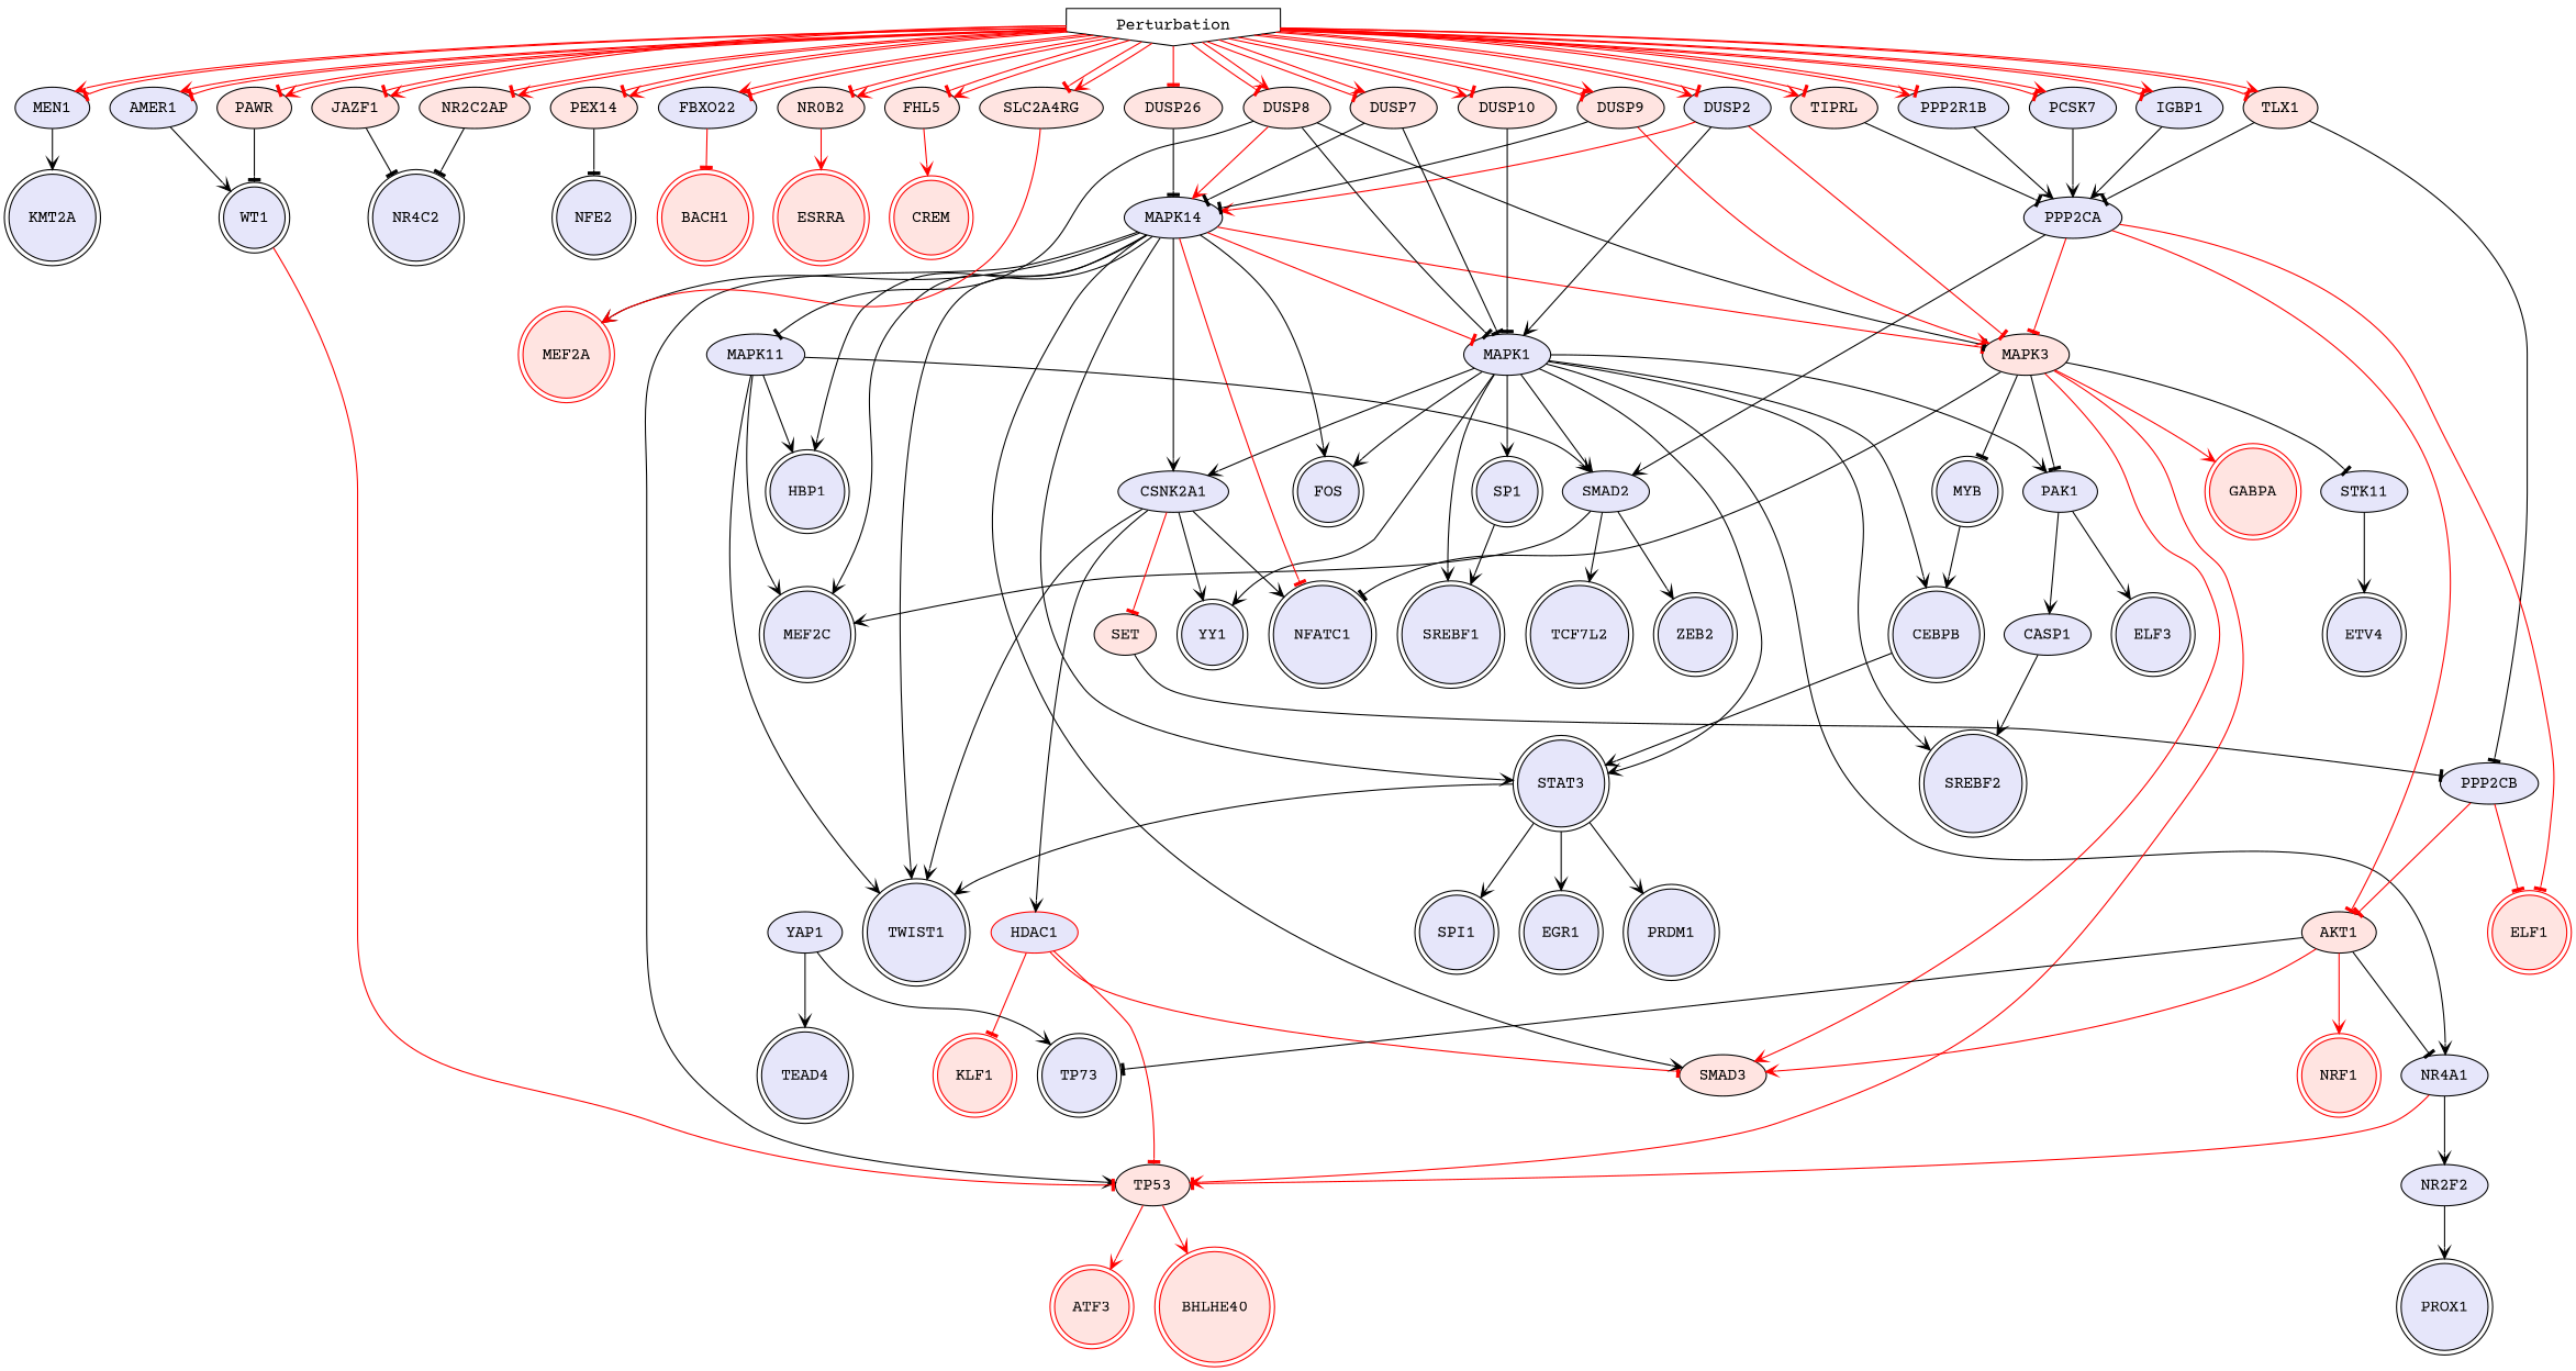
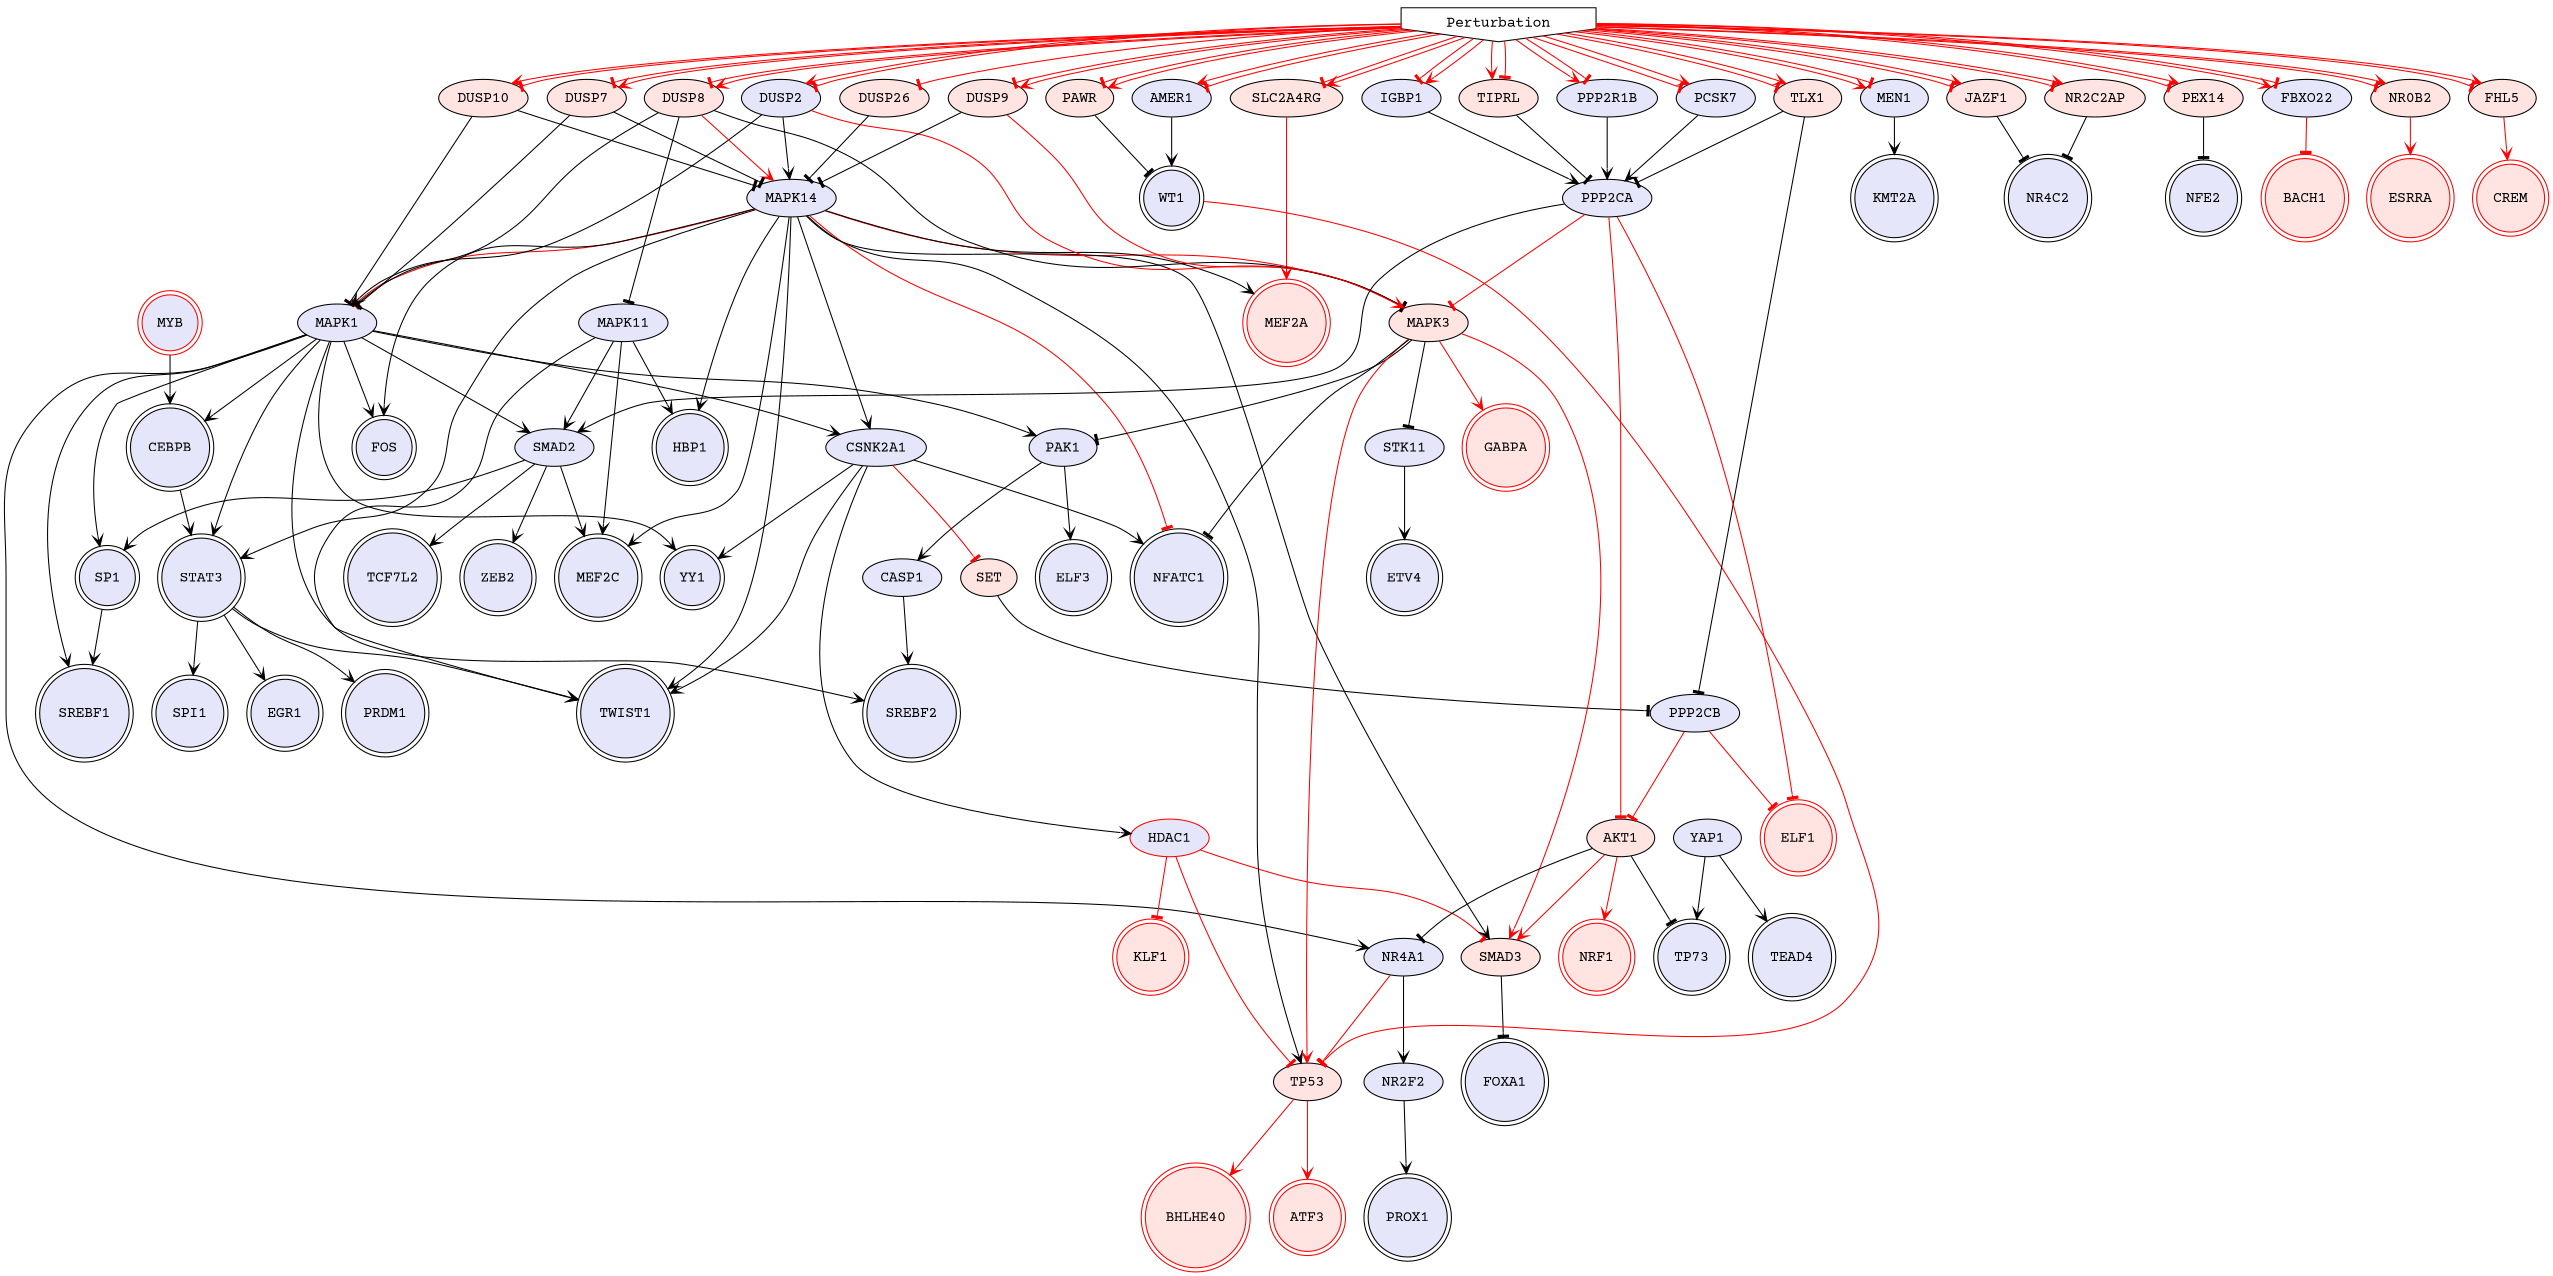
  digraph {
    fontname="Courier Prime"
    node [fillcolor=lavender fontname="Courier Prime" style=filled]
    edge [arrowhead=vee color=black fontname="Courier Prime" penwidth=1]
    STAT3 [color=black shape=doublecircle]
    EGR1 [color=black shape=doublecircle]
    PRDM1 [color=black shape=doublecircle]
    SPI1 [color=black shape=doublecircle]
    TWIST1 [color=black shape=doublecircle]
    MAPK1
    CEBPB [color=black shape=doublecircle]
    SMAD2
    FOS [color=black shape=doublecircle]
    SP1 [color=black shape=doublecircle]
    SREBF1 [color=black shape=doublecircle]
    NR4A1
    CSNK2A1
    SREBF2 [color=black shape=doublecircle]
    PAK1
    YY1 [color=black shape=doublecircle]
    TCF7L2 [color=black shape=doublecircle]
    MEF2C [color=black shape=doublecircle]
    ZEB2 [color=black shape=doublecircle]
    TP53 [fillcolor=mistyrose]
    NR2F2
    NFATC1 [color=black shape=doublecircle]
    SET [fillcolor=mistyrose]
    HDAC1 [color=red]
    ELF3 [color=black shape=doublecircle]
    CASP1
    KMT2A [color=black shape=doublecircle]
    MEN1
    TP73 [color=black shape=doublecircle]
    YAP1
    TEAD4 [color=black shape=doublecircle]
    MAPK14
    MAPK3 [fillcolor=mistyrose]
    SMAD3 [fillcolor=mistyrose]
    HBP1 [color=black shape=doublecircle]
    MEF2A [color=red fillcolor=mistyrose shape=doublecircle]
-   MYB [color=black shape=doublecircle]
+   MYB [color=red shape=doublecircle]
    STK11
    GABPA [color=red fillcolor=mistyrose shape=doublecircle]
+   FOXA1 [color=black shape=doublecircle]
    ATF3 [color=red fillcolor=mistyrose shape=doublecircle]
    BHLHE40 [color=red fillcolor=mistyrose shape=doublecircle]
    PROX1 [color=black shape=doublecircle]
    DUSP2
    PPP2CB
    KLF1 [color=red fillcolor=mistyrose shape=doublecircle]
    ETV4 [color=black shape=doublecircle]
    AKT1 [fillcolor=mistyrose]
    ELF1 [color=red fillcolor=mistyrose shape=doublecircle]
    NRF1 [color=red fillcolor=mistyrose shape=doublecircle]
    JAZF1 [fillcolor=mistyrose]
    n52 [color=black label=NR4C2 shape=doublecircle]
    WT1 [color=black shape=doublecircle]
    AMER1
    PEX14 [fillcolor=mistyrose]
    NFE2 [color=black shape=doublecircle]
    Perturbation [color=black fillcolor=white shape=invhouse]
    FBXO22
    SLC2A4RG [fillcolor=mistyrose]
    NR0B2 [fillcolor=mistyrose]
    FHL5 [fillcolor=mistyrose]
    TLX1 [fillcolor=mistyrose]
    PAWR [fillcolor=mistyrose]
    DUSP8 [fillcolor=mistyrose]
    NR2C2AP [fillcolor=mistyrose]
    DUSP9 [fillcolor=mistyrose]
    DUSP10 [fillcolor=mistyrose]
    PCSK7
    IGBP1
    TIPRL [fillcolor=mistyrose]
    DUSP26 [fillcolor=mistyrose]
    PPP2R1B
    DUSP7 [fillcolor=mistyrose]
    BACH1 [color=red fillcolor=mistyrose shape=doublecircle]
    ESRRA [color=red fillcolor=mistyrose shape=doublecircle]
    CREM [color=red fillcolor=mistyrose shape=doublecircle]
    PPP2CA
    MAPK11
    STAT3 -> EGR1
    STAT3 -> PRDM1
    STAT3 -> SPI1
    STAT3 -> TWIST1
    MAPK1 -> STAT3
    MAPK1 -> CEBPB
    MAPK1 -> SMAD2
    MAPK1 -> FOS
    MAPK1 -> SP1
    MAPK1 -> SREBF1
    MAPK1 -> NR4A1
    MAPK1 -> CSNK2A1
    MAPK1 -> SREBF2
    MAPK1 -> PAK1
    MAPK1 -> YY1
    CEBPB -> STAT3
+   SMAD2 -> SP1
    SMAD2 -> TCF7L2
    SMAD2 -> MEF2C
    SMAD2 -> ZEB2
    SP1 -> SREBF1
    NR4A1 -> TP53 [arrowhead=tee color=red]
    NR4A1 -> NR2F2
    CSNK2A1 -> TWIST1
    CSNK2A1 -> YY1
    CSNK2A1 -> NFATC1
    CSNK2A1 -> SET [arrowhead=tee color=red]
    CSNK2A1 -> HDAC1
    PAK1 -> ELF3
    PAK1 -> CASP1
    TP53 -> ATF3 [color=red]
    TP53 -> BHLHE40 [color=red]
    NR2F2 -> PROX1
    SET -> PPP2CB [arrowhead=tee]
    HDAC1 -> TP53 [arrowhead=tee color=red]
    HDAC1 -> SMAD3 [arrowhead=tee color=red]
    HDAC1 -> KLF1 [arrowhead=tee color=red]
    CASP1 -> SREBF2
    MEN1 -> KMT2A
    YAP1 -> TP73
    YAP1 -> TEAD4
    MAPK14 -> STAT3
    MAPK14 -> TWIST1
    MAPK14 -> MAPK1 [arrowhead=tee color=red]
    MAPK14 -> FOS
    MAPK14 -> CSNK2A1
    MAPK14 -> MEF2C
    MAPK14 -> TP53
    MAPK14 -> NFATC1 [arrowhead=tee color=red]
    MAPK14 -> MAPK3 [arrowhead=tee color=red]
    MAPK14 -> SMAD3
    MAPK14 -> HBP1
    MAPK14 -> MEF2A
    MAPK3 -> PAK1 [arrowhead=tee]
    MAPK3 -> TP53 [color=red]
    MAPK3 -> NFATC1 [arrowhead=tee]
    MAPK3 -> SMAD3 [color=red]
-   MAPK3 -> MYB [arrowhead=tee]
    MAPK3 -> STK11 [arrowhead=tee]
    MAPK3 -> GABPA [color=red]
+   SMAD3 -> FOXA1 [arrowhead=tee]
    MYB -> CEBPB
    STK11 -> ETV4
    DUSP2 -> MAPK1
-   DUSP2 -> MAPK14 [color=red]
+   DUSP2 -> MAPK14
    DUSP2 -> MAPK3 [arrowhead=tee color=red]
    PPP2CB -> AKT1 [arrowhead=tee color=red]
    PPP2CB -> ELF1 [arrowhead=tee color=red]
    AKT1 -> NR4A1 [arrowhead=tee]
    AKT1 -> TP73 [arrowhead=tee]
    AKT1 -> SMAD3 [color=red]
    AKT1 -> NRF1 [color=red]
    JAZF1 -> n52 [arrowhead=tee]
    WT1 -> TP53 [arrowhead=tee color=red]
    AMER1 -> WT1
    PEX14 -> NFE2 [arrowhead=tee]
    Perturbation -> MEN1 [color=red]
    Perturbation -> MEN1 [arrowhead=tee color=red]
    Perturbation -> DUSP2 [color=red]
    Perturbation -> DUSP2 [arrowhead=tee color=red]
    Perturbation -> JAZF1 [arrowhead=tee color=red]
    Perturbation -> JAZF1 [color=red]
    Perturbation -> AMER1 [color=red]
    Perturbation -> AMER1 [arrowhead=tee color=red]
    Perturbation -> PEX14 [arrowhead=tee color=red]
    Perturbation -> PEX14 [color=red]
    Perturbation -> FBXO22 [color=red]
    Perturbation -> FBXO22 [arrowhead=tee color=red]
    Perturbation -> SLC2A4RG [arrowhead=tee color=red]
    Perturbation -> SLC2A4RG [color=red]
    Perturbation -> NR0B2 [arrowhead=tee color=red]
    Perturbation -> NR0B2 [color=red]
    Perturbation -> FHL5 [arrowhead=tee color=red]
    Perturbation -> FHL5 [color=red]
    Perturbation -> TLX1 [arrowhead=tee color=red]
    Perturbation -> TLX1 [color=red]
    Perturbation -> PAWR [arrowhead=tee color=red]
    Perturbation -> PAWR [color=red]
    Perturbation -> DUSP8 [arrowhead=tee color=red]
    Perturbation -> DUSP8 [color=red]
    Perturbation -> NR2C2AP [arrowhead=tee color=red]
    Perturbation -> NR2C2AP [color=red]
    Perturbation -> DUSP9 [arrowhead=tee color=red]
    Perturbation -> DUSP9 [color=red]
    Perturbation -> DUSP10 [color=red]
    Perturbation -> DUSP10 [arrowhead=tee color=red]
    Perturbation -> PCSK7 [arrowhead=tee color=red]
    Perturbation -> PCSK7 [color=red]
    Perturbation -> IGBP1 [arrowhead=tee color=red]
    Perturbation -> IGBP1 [color=red]
    Perturbation -> TIPRL [color=red]
    Perturbation -> TIPRL [arrowhead=tee color=red]
    Perturbation -> DUSP26 [arrowhead=tee color=red]
    Perturbation -> PPP2R1B [color=red]
    Perturbation -> PPP2R1B [arrowhead=tee color=red]
    Perturbation -> DUSP7 [arrowhead=tee color=red]
    Perturbation -> DUSP7 [color=red]
    FBXO22 -> BACH1 [arrowhead=tee color=red]
    SLC2A4RG -> MEF2A [color=red]
    NR0B2 -> ESRRA [color=red]
    FHL5 -> CREM [color=red]
    TLX1 -> PPP2CB [arrowhead=tee]
    TLX1 -> PPP2CA [arrowhead=tee]
    PAWR -> WT1 [arrowhead=tee]
    DUSP8 -> MAPK1 [arrowhead=tee]
    DUSP8 -> MAPK14 [color=red]
    DUSP8 -> MAPK3 [arrowhead=tee]
    DUSP8 -> MAPK11 [arrowhead=tee]
    NR2C2AP -> n52 [arrowhead=tee]
    DUSP9 -> MAPK14 [arrowhead=tee]
    DUSP9 -> MAPK3 [color=red]
    DUSP10 -> MAPK1 [arrowhead=tee]
+   DUSP10 -> MAPK14 [arrowhead=tee]
    PCSK7 -> PPP2CA
    IGBP1 -> PPP2CA
    TIPRL -> PPP2CA [arrowhead=tee]
    DUSP26 -> MAPK14 [arrowhead=tee]
    PPP2R1B -> PPP2CA
    DUSP7 -> MAPK1 [arrowhead=tee]
    DUSP7 -> MAPK14 [arrowhead=tee]
    PPP2CA -> SMAD2
    PPP2CA -> MAPK3 [arrowhead=tee color=red]
    PPP2CA -> AKT1 [arrowhead=tee color=red]
    PPP2CA -> ELF1 [arrowhead=tee color=red]
    MAPK11 -> TWIST1
    MAPK11 -> SMAD2
    MAPK11 -> MEF2C
    MAPK11 -> HBP1
  }
